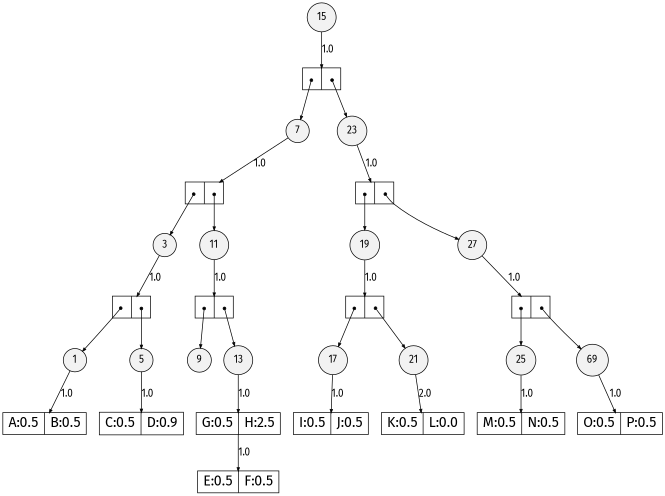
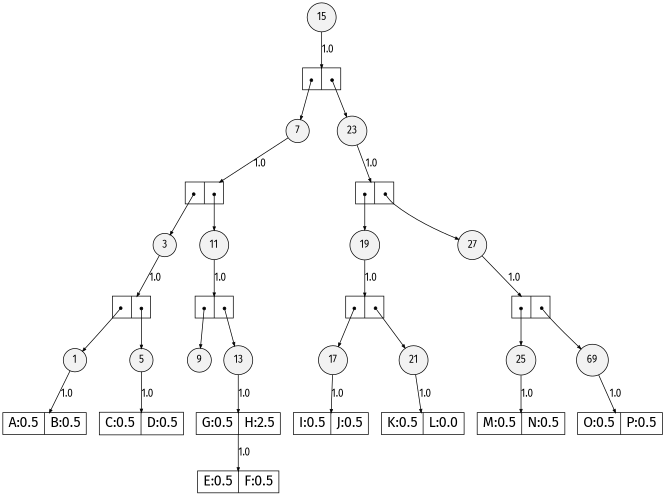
  digraph {
    fontname="Fira Sans"
    node [fillcolor=gray95 fontname="Fira Sans" shape=circle style=filled]
    edge [arrowsize=.50 fontname="Fira Sans"]
    n1 [height=.25 label=69 width=.25]
    n2 [fillcolor=white fixedsize=false fontsize=20 height=.30 label="<L>O:0.5|<R>P:0.5" shape=record]
    n3 [height=.25 label=25 width=.25]
    n4 [fillcolor=white fixedsize=false fontsize=20 height=.30 label="<L>M:0.5|<R>N:0.5" shape=record]
    n5 [height=.25 label=21 width=.25]
    n6 [fillcolor=white fixedsize=false fontsize=20 height=.30 label="<L>K:0.5|<R>L:0.0" shape=record]
    n7 [height=.25 label=17 width=.25]
    n8 [fillcolor=white fixedsize=false fontsize=20 height=.30 label="<L>I:0.5|<R>J:0.5" shape=record]
    n9 [height=.25 label=13 width=.25]
    n10 [fillcolor=white fixedsize=false fontsize=20 height=.30 label="<L>G:0.5|<R>H:2.5" shape=record]
    n11 [fillcolor=white fixedsize=false fontsize=20 height=.30 label="<L>E:0.5|<R>F:0.5" shape=record]
    n12 [height=.25 label=9 width=.25]
    n13 [height=.25 label=5 width=.25]
-   n14 [fillcolor=white fixedsize=false fontsize=20 height=.30 label="<L>C:0.5|<R>D:0.9" shape=record]
+   n14 [fillcolor=white fixedsize=false fontsize=20 height=.30 label="<L>C:0.5|<R>D:0.5" shape=record]
    n15 [height=.25 label=1 width=.25]
    n16 [fillcolor=white fixedsize=false fontsize=20 height=.30 label="<L>A:0.5|<R>B:0.5" shape=record]
    n17 [height=.25 label=27 width=.25]
    n18 [fillcolor=white fixedsize=false fontsize=20 height=.30 label="<L>|<R>" shape=record]
    n19 [height=.25 label=19 width=.25]
    n20 [fillcolor=white fixedsize=false fontsize=20 height=.30 label="<L>|<R>" shape=record]
    n21 [height=.25 label=11 width=.25]
    n22 [fillcolor=white fixedsize=false fontsize=20 height=.30 label="<L>|<R>" shape=record]
    n23 [height=.25 label=3 width=.25]
    n24 [fillcolor=white fixedsize=false fontsize=20 height=.30 label="<L>|<R>" shape=record]
    n25 [height=.25 label=23 width=.25]
    n26 [fillcolor=white fixedsize=false fontsize=20 height=.30 label="<L>|<R>" shape=record]
    n27 [height=.25 label=7 width=.25]
    n28 [fillcolor=white fixedsize=false fontsize=20 height=.30 label="<L>|<R>" shape=record]
    n29 [height=.25 label=15 width=.25]
    n30 [fillcolor=white fixedsize=false fontsize=20 height=.30 label="<L>|<R>" shape=record]
    n1 -> n2 [label=1.0]
    n3 -> n4 [label=1.0]
-   n5 -> n6 [label=2.0]
+   n5 -> n6 [label=1.0]
    n7 -> n8 [label=1.0]
    n9 -> n10 [label=1.0]
    n10 -> n11 [label=1.0]
    n13 -> n14 [label=1.0]
    n15 -> n16 [label=1.0]
    n17 -> n18 [label=1.0]
    n18 -> n1 [arrowtail=dot dir=both tailclip=false tailport="R:c"]
    n18 -> n3 [arrowtail=dot dir=both tailclip=false tailport="L:c"]
    n19 -> n20 [label=1.0]
    n20 -> n5 [arrowtail=dot dir=both tailclip=false tailport="R:c"]
    n20 -> n7 [arrowtail=dot dir=both tailclip=false tailport="L:c"]
    n21 -> n22 [label=1.0]
    n22 -> n9 [arrowtail=dot dir=both tailclip=false tailport="R:c"]
    n22 -> n12 [arrowtail=dot dir=both tailclip=false tailport="L:c"]
    n23 -> n24 [label=1.0]
    n24 -> n13 [arrowtail=dot dir=both tailclip=false tailport="R:c"]
    n24 -> n15 [arrowtail=dot dir=both tailclip=false tailport="L:c"]
    n25 -> n26 [label=1.0]
    n26 -> n17 [arrowtail=dot dir=both tailclip=false tailport="R:c"]
    n26 -> n19 [arrowtail=dot dir=both tailclip=false tailport="L:c"]
    n27 -> n28 [label=1.0]
    n28 -> n21 [arrowtail=dot dir=both tailclip=false tailport="R:c"]
    n28 -> n23 [arrowtail=dot dir=both tailclip=false tailport="L:c"]
    n29 -> n30 [label=1.0]
    n30 -> n25 [arrowtail=dot dir=both tailclip=false tailport="R:c"]
    n30 -> n27 [arrowtail=dot dir=both tailclip=false tailport="L:c"]
  }
